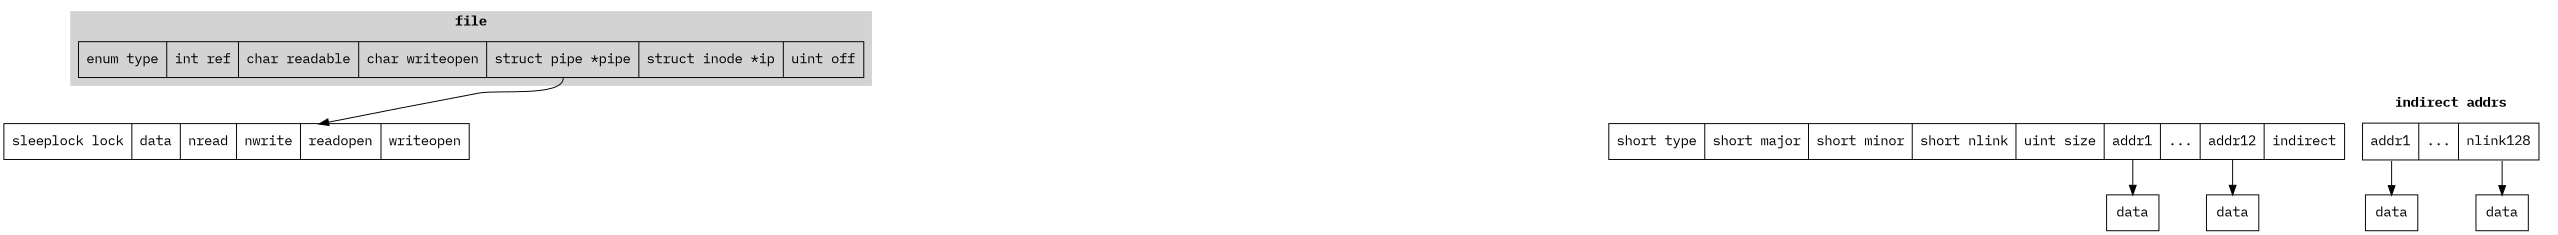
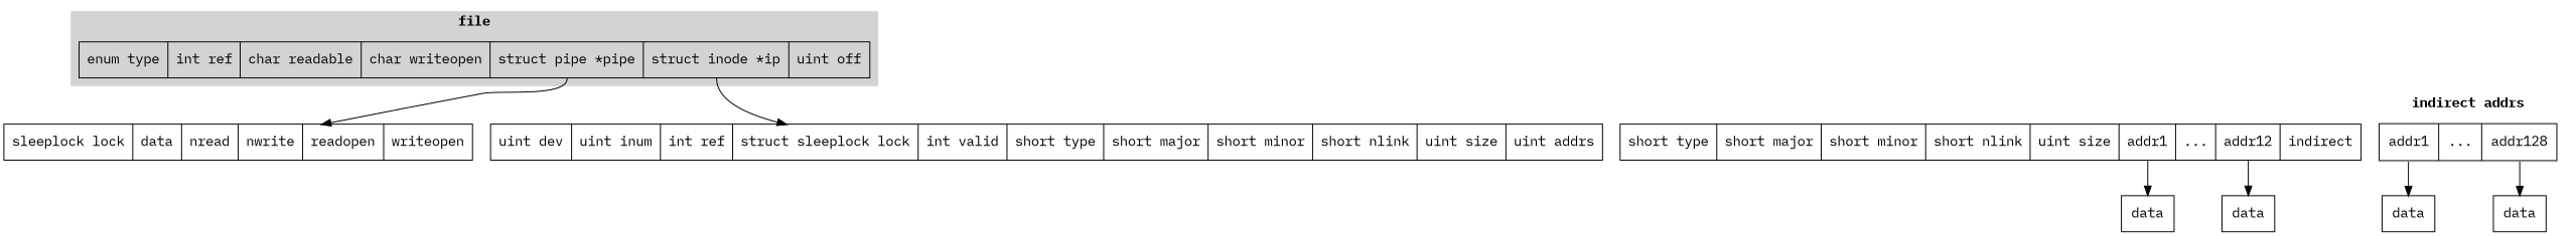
  digraph {
    fontname="IBM Plex Mono"
    rankdir=TB
    node [fontname="IBM Plex Mono" shape=record]
    edge [fontname="IBM Plex Mono"]
    n1 [label="sleeplock lock|data|nread|nwrite|readopen|writeopen"]
+   n2 [label="uint dev|uint inum|int ref|struct sleeplock lock|int valid|short type|short major|short minor|short nlink|uint size|uint addrs"]
    n3 [label="short type|short major|short minor|short nlink|uint size|<d1>addr1|...|<d2>addr12|<i>indirect"]
    n4 [label=data]
    n5 [label=data]
    n6 [label=data]
    n7 [label=data]
    n8 [label="enum type|int ref|char readable|char writeopen|<p>struct pipe *pipe|<i>struct inode *ip|uint off"]
-   n9 [label="<i1>addr1|...|<i2>nlink128"]
+   n9 [label="<i1>addr1|...|<i2>addr128"]
    subgraph sub_1 {
      rank=same
      n1
+     n2
      n3
    }
    subgraph sub_2 {
      rank=same
      n4
      n5
      n6
      n7
    }
    subgraph cluster_3 {
      color=white
      label=<<b>pipe</b>>
      style=filled
    }
    subgraph cluster_4 {
      color=lightgray
      label=<<b>file</b>>
      style=filled
      n8
    }
    subgraph cluster_5 {
      color=white
      label=<<b>inode</b>>
      style=filled
    }
    subgraph cluster_6 {
      color=white
      label=<<b>dinode</b>>
      style=filled
    }
    subgraph cluster_7 {
      color=white
      label=<<b>indirect addrs</b>>
      style=filled
      n9
    }
    n3 -> n4 [tailport=d1]
    n3 -> n5 [tailport=d2]
    n8 -> n1 [tailport=p]
+   n8 -> n2 [tailport=i]
    n9 -> n6 [tailport=i1]
    n9 -> n7 [tailport=i2]
  }
